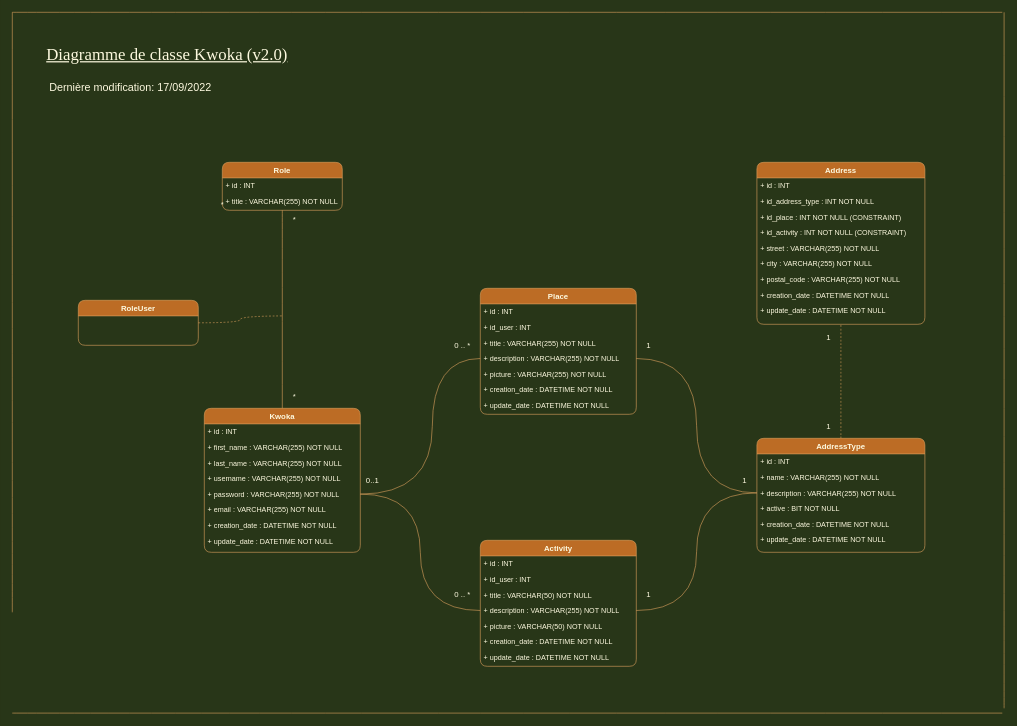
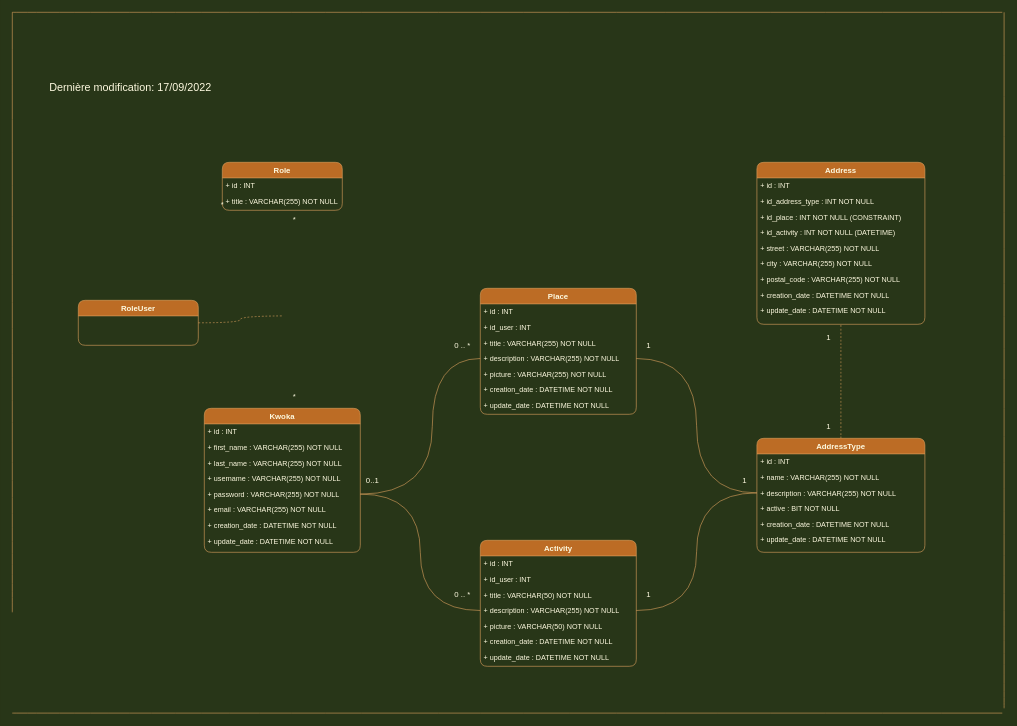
  <mxCell id="0" />
  <mxCell id="1" parent="0" />
  <mxCell id="2" style="edgeStyle=orthogonalEdgeStyle;curved=1;rounded=1;orthogonalLoop=1;jettySize=auto;html=1;entryX=0;entryY=0.5;entryDx=0;entryDy=0;fontColor=#FEFAE0;endArrow=none;endFill=0;strokeColor=#DDA15E;fillColor=#BC6C25;exitX=1;exitY=0.5;exitDx=0;exitDy=0;" edge="1" parent="1" source="8" target="23"><mxGeometry relative="1" as="geometry"><Array as="points"><mxPoint x="720" y="823" /><mxPoint x="720" y="597" /></Array></mxGeometry></mxCell>
  <mxCell id="3" value="Kwoka" style="swimlane;fontStyle=1;align=center;verticalAlign=top;childLayout=stackLayout;horizontal=1;startSize=26;horizontalStack=0;resizeParent=1;resizeLast=0;collapsible=1;marginBottom=0;shadow=0;strokeWidth=1;fillColor=#BC6C25;strokeColor=#DDA15E;fontColor=#FEFAE0;fontSize=13;rounded=1;labelBackgroundColor=none;" parent="1" vertex="1"><mxGeometry x="340" y="680" width="260" height="240" as="geometry"><mxRectangle x="150" y="120" width="160" height="26" as="alternateBounds" /></mxGeometry></mxCell>
  <mxCell id="4" value="+ id : INT" style="text;align=left;verticalAlign=top;spacingLeft=4;spacingRight=4;overflow=hidden;rotatable=0;points=[[0,0.5],[1,0.5]];portConstraint=eastwest;fontColor=#FEFAE0;rounded=1;" parent="3" vertex="1"><mxGeometry y="26" width="260" height="26" as="geometry" /></mxCell>
  <mxCell id="5" value="+ first_name : VARCHAR(255) NOT NULL" style="text;align=left;verticalAlign=top;spacingLeft=4;spacingRight=4;overflow=hidden;rotatable=0;points=[[0,0.5],[1,0.5]];portConstraint=eastwest;shadow=0;html=0;fontColor=#FEFAE0;rounded=1;" parent="3" vertex="1"><mxGeometry y="52" width="260" height="26" as="geometry" /></mxCell>
  <mxCell id="6" value="+ last_name : VARCHAR(255) NOT NULL" style="text;align=left;verticalAlign=top;spacingLeft=4;spacingRight=4;overflow=hidden;rotatable=0;points=[[0,0.5],[1,0.5]];portConstraint=eastwest;shadow=0;html=0;fontColor=#FEFAE0;rounded=1;" parent="3" vertex="1"><mxGeometry y="78" width="260" height="26" as="geometry" /></mxCell>
  <mxCell id="7" value="+ username : VARCHAR(255) NOT NULL" style="text;align=left;verticalAlign=top;spacingLeft=4;spacingRight=4;overflow=hidden;rotatable=0;points=[[0,0.5],[1,0.5]];portConstraint=eastwest;shadow=0;html=0;fontColor=#FEFAE0;rounded=1;" parent="3" vertex="1"><mxGeometry y="104" width="260" height="26" as="geometry" /></mxCell>
  <mxCell id="8" value="+ password : VARCHAR(255) NOT NULL" style="text;align=left;verticalAlign=top;spacingLeft=4;spacingRight=4;overflow=hidden;rotatable=0;points=[[0,0.5],[1,0.5]];portConstraint=eastwest;shadow=0;html=0;fontColor=#FEFAE0;rounded=1;" parent="3" vertex="1"><mxGeometry y="130" width="260" height="26" as="geometry" /></mxCell>
  <mxCell id="9" value="+ email : VARCHAR(255) NOT NULL" style="text;align=left;verticalAlign=top;spacingLeft=4;spacingRight=4;overflow=hidden;rotatable=0;points=[[0,0.5],[1,0.5]];portConstraint=eastwest;shadow=0;html=0;fontColor=#FEFAE0;rounded=1;" parent="3" vertex="1"><mxGeometry y="156" width="260" height="26" as="geometry" /></mxCell>
  <mxCell id="10" value="+ creation_date : DATETIME NOT NULL" style="text;align=left;verticalAlign=top;spacingLeft=4;spacingRight=4;overflow=hidden;rotatable=0;points=[[0,0.5],[1,0.5]];portConstraint=eastwest;shadow=0;html=0;fontColor=#FEFAE0;rounded=1;" parent="3" vertex="1"><mxGeometry y="182" width="260" height="26" as="geometry" /></mxCell>
  <mxCell id="11" value="+ update_date : DATETIME NOT NULL" style="text;align=left;verticalAlign=top;spacingLeft=4;spacingRight=4;overflow=hidden;rotatable=0;points=[[0,0.5],[1,0.5]];portConstraint=eastwest;shadow=0;html=0;fontColor=#FEFAE0;rounded=1;" parent="3" vertex="1"><mxGeometry y="208" width="260" height="22" as="geometry" /></mxCell>
- <mxCell id="12" style="edgeStyle=orthogonalEdgeStyle;curved=1;rounded=1;orthogonalLoop=1;jettySize=auto;html=1;entryX=0.5;entryY=0;entryDx=0;entryDy=0;fontColor=#FEFAE0;strokeColor=#DDA15E;fillColor=#BC6C25;endArrow=none;endFill=0;" edge="1" parent="1" source="13" target="3"><mxGeometry relative="1" as="geometry" /></mxCell>
  <mxCell id="13" value="Role" style="swimlane;fontStyle=1;childLayout=stackLayout;horizontal=1;startSize=26;horizontalStack=0;resizeParent=1;resizeParentMax=0;resizeLast=0;collapsible=1;marginBottom=0;fillColor=#BC6C25;strokeColor=#DDA15E;fontColor=#FEFAE0;fontSize=13;rounded=1;" parent="1" vertex="1"><mxGeometry x="370" y="270" width="200" height="80" as="geometry" /></mxCell>
  <mxCell id="14" value="+ id : INT" style="text;align=left;verticalAlign=top;spacingLeft=4;spacingRight=4;overflow=hidden;rotatable=0;points=[[0,0.5],[1,0.5]];portConstraint=eastwest;fontColor=#FEFAE0;rounded=1;" parent="13" vertex="1"><mxGeometry y="26" width="200" height="26" as="geometry" /></mxCell>
  <mxCell id="15" value="+ title : VARCHAR(255) NOT NULL" style="text;align=left;verticalAlign=top;spacingLeft=4;spacingRight=4;overflow=hidden;rotatable=0;points=[[0,0.5],[1,0.5]];portConstraint=eastwest;fontColor=#FEFAE0;rounded=1;" parent="13" vertex="1"><mxGeometry y="52" width="200" height="28" as="geometry" /></mxCell>
  <mxCell id="16" style="edgeStyle=orthogonalEdgeStyle;curved=1;rounded=1;orthogonalLoop=1;jettySize=auto;html=1;fontColor=#FEFAE0;endArrow=none;endFill=0;strokeColor=#DDA15E;fillColor=#BC6C25;dashed=1;" edge="1" parent="1" source="17"><mxGeometry relative="1" as="geometry"><mxPoint x="470" y="526" as="targetPoint" /></mxGeometry></mxCell>
  <mxCell id="17" value="RoleUser" style="swimlane;fontStyle=1;childLayout=stackLayout;horizontal=1;startSize=26;horizontalStack=0;resizeParent=1;resizeParentMax=0;resizeLast=0;collapsible=1;marginBottom=0;fillColor=#BC6C25;strokeColor=#DDA15E;fontColor=#FEFAE0;fontSize=13;rounded=1;" parent="1" vertex="1"><mxGeometry x="130" y="500" width="200" height="75" as="geometry" /></mxCell>
  <mxCell id="18" value="*" style="text;html=1;align=center;verticalAlign=middle;resizable=0;points=[];autosize=1;strokeColor=none;fontSize=13;fontColor=#FEFAE0;rounded=1;" parent="1" vertex="1"><mxGeometry x="360" y="330" width="20" height="20" as="geometry" /></mxCell>
  <mxCell id="19" value="Place" style="swimlane;fontStyle=1;align=center;verticalAlign=top;childLayout=stackLayout;horizontal=1;startSize=26;horizontalStack=0;resizeParent=1;resizeLast=0;collapsible=1;marginBottom=0;shadow=0;strokeWidth=1;fillColor=#BC6C25;strokeColor=#DDA15E;fontColor=#FEFAE0;fontSize=13;rounded=1;" parent="1" vertex="1"><mxGeometry x="800" y="480" width="260" height="210" as="geometry"><mxRectangle x="150" y="120" width="160" height="26" as="alternateBounds" /></mxGeometry></mxCell>
  <mxCell id="20" value="+ id : INT" style="text;align=left;verticalAlign=top;spacingLeft=4;spacingRight=4;overflow=hidden;rotatable=0;points=[[0,0.5],[1,0.5]];portConstraint=eastwest;fontColor=#FEFAE0;rounded=1;" parent="19" vertex="1"><mxGeometry y="26" width="260" height="26" as="geometry" /></mxCell>
  <mxCell id="21" value="+ id_user : INT" style="text;align=left;verticalAlign=top;spacingLeft=4;spacingRight=4;overflow=hidden;rotatable=0;points=[[0,0.5],[1,0.5]];portConstraint=eastwest;shadow=0;html=0;fontColor=#FEFAE0;rounded=1;" parent="19" vertex="1"><mxGeometry y="52" width="260" height="26" as="geometry" /></mxCell>
  <mxCell id="22" value="+ title : VARCHAR(255) NOT NULL" style="text;align=left;verticalAlign=top;spacingLeft=4;spacingRight=4;overflow=hidden;rotatable=0;points=[[0,0.5],[1,0.5]];portConstraint=eastwest;shadow=0;html=0;fontColor=#FEFAE0;rounded=1;" parent="19" vertex="1"><mxGeometry y="78" width="260" height="26" as="geometry" /></mxCell>
  <mxCell id="23" value="+ description : VARCHAR(255) NOT NULL" style="text;align=left;verticalAlign=top;spacingLeft=4;spacingRight=4;overflow=hidden;rotatable=0;points=[[0,0.5],[1,0.5]];portConstraint=eastwest;shadow=0;html=0;fontColor=#FEFAE0;rounded=1;" parent="19" vertex="1"><mxGeometry y="104" width="260" height="26" as="geometry" /></mxCell>
  <mxCell id="24" value="+ picture : VARCHAR(255) NOT NULL" style="text;align=left;verticalAlign=top;spacingLeft=4;spacingRight=4;overflow=hidden;rotatable=0;points=[[0,0.5],[1,0.5]];portConstraint=eastwest;shadow=0;html=0;fontColor=#FEFAE0;rounded=1;" parent="19" vertex="1"><mxGeometry y="130" width="260" height="26" as="geometry" /></mxCell>
  <mxCell id="25" value="+ creation_date : DATETIME NOT NULL" style="text;align=left;verticalAlign=top;spacingLeft=4;spacingRight=4;overflow=hidden;rotatable=0;points=[[0,0.5],[1,0.5]];portConstraint=eastwest;shadow=0;html=0;fontColor=#FEFAE0;rounded=1;" parent="19" vertex="1"><mxGeometry y="156" width="260" height="26" as="geometry" /></mxCell>
  <mxCell id="26" value="+ update_date : DATETIME NOT NULL" style="text;align=left;verticalAlign=top;spacingLeft=4;spacingRight=4;overflow=hidden;rotatable=0;points=[[0,0.5],[1,0.5]];portConstraint=eastwest;shadow=0;html=0;fontColor=#FEFAE0;rounded=1;" parent="19" vertex="1"><mxGeometry y="182" width="260" height="28" as="geometry" /></mxCell>
  <mxCell id="27" value="0 .. *" style="text;html=1;align=center;verticalAlign=middle;resizable=0;points=[];autosize=1;strokeColor=none;fontSize=13;fontColor=#FEFAE0;rounded=1;" parent="1" vertex="1"><mxGeometry x="750" y="565" width="40" height="20" as="geometry" /></mxCell>
- <mxCell id="28" value="&lt;div style=&quot;font-size: 28px&quot;&gt;Diagramme de classe Kwoka (v2.0)&lt;/div&gt;" style="text;html=1;align=left;verticalAlign=middle;resizable=0;points=[];autosize=1;strokeColor=none;fontSize=28;fontStyle=4;fontColor=#FEFAE0;rounded=1;fontFamily=Verdana;" parent="1" vertex="1"><mxGeometry x="75" y="70" width="520" height="40" as="geometry" /></mxCell>
  <mxCell id="29" value="" style="endArrow=none;html=1;fontSize=28;strokeColor=#DDA15E;fontColor=#FEFAE0;labelBackgroundColor=#283618;curved=1;" parent="1" edge="1"><mxGeometry width="50" height="50" relative="1" as="geometry"><mxPoint as="sourcePoint" x="20" y="20" /><mxPoint x="1670" as="targetPoint" y="20" /></mxGeometry></mxCell>
  <mxCell id="30" value="" style="endArrow=none;html=1;fontSize=28;strokeColor=#DDA15E;fontColor=#FEFAE0;labelBackgroundColor=#283618;curved=1;" parent="1" edge="1"><mxGeometry width="50" height="50" relative="1" as="geometry"><mxPoint y="1188" as="sourcePoint" x="20" /><mxPoint x="1670" y="1188" as="targetPoint" /></mxGeometry></mxCell>
  <mxCell id="31" value="" style="endArrow=none;html=1;fontSize=28;strokeColor=#DDA15E;fontColor=#FEFAE0;labelBackgroundColor=#283618;curved=1;" parent="1" edge="1"><mxGeometry width="50" height="50" relative="1" as="geometry"><mxPoint y="1020" as="sourcePoint" x="20" /><mxPoint as="targetPoint" x="20" y="20" /></mxGeometry></mxCell>
  <mxCell id="32" style="edgeStyle=orthogonalEdgeStyle;curved=1;rounded=1;orthogonalLoop=1;jettySize=auto;html=1;entryX=1;entryY=0.5;entryDx=0;entryDy=0;fontColor=#FEFAE0;endArrow=none;endFill=0;strokeColor=#DDA15E;fillColor=#BC6C25;exitX=0;exitY=0.5;exitDx=0;exitDy=0;" edge="1" parent="1" source="38" target="8"><mxGeometry relative="1" as="geometry" /></mxCell>
  <mxCell id="33" style="edgeStyle=orthogonalEdgeStyle;curved=1;rounded=1;orthogonalLoop=1;jettySize=auto;html=1;entryX=0;entryY=0.5;entryDx=0;entryDy=0;fontColor=#FEFAE0;endArrow=none;endFill=0;strokeColor=#DDA15E;fillColor=#BC6C25;exitX=1;exitY=0.5;exitDx=0;exitDy=0;" edge="1" parent="1" source="38" target="49"><mxGeometry relative="1" as="geometry" /></mxCell>
  <mxCell id="34" value="Activity" style="swimlane;fontStyle=1;align=center;verticalAlign=top;childLayout=stackLayout;horizontal=1;startSize=26;horizontalStack=0;resizeParent=1;resizeLast=0;collapsible=1;marginBottom=0;shadow=0;strokeWidth=1;fillColor=#BC6C25;strokeColor=#DDA15E;fontColor=#FEFAE0;fontSize=13;rounded=1;" vertex="1" parent="1"><mxGeometry x="800" y="900" width="260" height="210" as="geometry"><mxRectangle x="150" y="120" width="160" height="26" as="alternateBounds" /></mxGeometry></mxCell>
  <mxCell id="35" value="+ id : INT" style="text;align=left;verticalAlign=top;spacingLeft=4;spacingRight=4;overflow=hidden;rotatable=0;points=[[0,0.5],[1,0.5]];portConstraint=eastwest;fontColor=#FEFAE0;rounded=1;" vertex="1" parent="34"><mxGeometry y="26" width="260" height="26" as="geometry" /></mxCell>
  <mxCell id="36" value="+ id_user : INT" style="text;align=left;verticalAlign=top;spacingLeft=4;spacingRight=4;overflow=hidden;rotatable=0;points=[[0,0.5],[1,0.5]];portConstraint=eastwest;shadow=0;html=0;fontColor=#FEFAE0;rounded=1;" vertex="1" parent="34"><mxGeometry y="52" width="260" height="26" as="geometry" /></mxCell>
  <mxCell id="37" value="+ title : VARCHAR(50) NOT NULL" style="text;align=left;verticalAlign=top;spacingLeft=4;spacingRight=4;overflow=hidden;rotatable=0;points=[[0,0.5],[1,0.5]];portConstraint=eastwest;shadow=0;html=0;fontColor=#FEFAE0;rounded=1;" vertex="1" parent="34"><mxGeometry y="78" width="260" height="26" as="geometry" /></mxCell>
  <mxCell id="38" value="+ description : VARCHAR(255) NOT NULL" style="text;align=left;verticalAlign=top;spacingLeft=4;spacingRight=4;overflow=hidden;rotatable=0;points=[[0,0.5],[1,0.5]];portConstraint=eastwest;shadow=0;html=0;fontColor=#FEFAE0;rounded=1;" vertex="1" parent="34"><mxGeometry y="104" width="260" height="26" as="geometry" /></mxCell>
  <mxCell id="39" value="+ picture : VARCHAR(50) NOT NULL" style="text;align=left;verticalAlign=top;spacingLeft=4;spacingRight=4;overflow=hidden;rotatable=0;points=[[0,0.5],[1,0.5]];portConstraint=eastwest;shadow=0;html=0;fontColor=#FEFAE0;rounded=1;" vertex="1" parent="34"><mxGeometry y="130" width="260" height="26" as="geometry" /></mxCell>
  <mxCell id="40" value="+ creation_date : DATETIME NOT NULL" style="text;align=left;verticalAlign=top;spacingLeft=4;spacingRight=4;overflow=hidden;rotatable=0;points=[[0,0.5],[1,0.5]];portConstraint=eastwest;shadow=0;html=0;fontColor=#FEFAE0;rounded=1;" vertex="1" parent="34"><mxGeometry y="156" width="260" height="26" as="geometry" /></mxCell>
  <mxCell id="41" value="+ update_date : DATETIME NOT NULL" style="text;align=left;verticalAlign=top;spacingLeft=4;spacingRight=4;overflow=hidden;rotatable=0;points=[[0,0.5],[1,0.5]];portConstraint=eastwest;shadow=0;html=0;fontColor=#FEFAE0;rounded=1;" vertex="1" parent="34"><mxGeometry y="182" width="260" height="28" as="geometry" /></mxCell>
  <mxCell id="42" value="0 .. *" style="text;html=1;align=center;verticalAlign=middle;resizable=0;points=[];autosize=1;strokeColor=none;fontSize=13;fontColor=#FEFAE0;rounded=1;" vertex="1" parent="1"><mxGeometry x="750" y="980" width="40" height="20" as="geometry" /></mxCell>
  <mxCell id="43" value="" style="endArrow=none;html=1;fontSize=28;strokeColor=#DDA15E;fontColor=#FEFAE0;labelBackgroundColor=#283618;curved=1;" edge="1" parent="1"><mxGeometry width="50" height="50" relative="1" as="geometry"><mxPoint x="1673" y="1180" as="sourcePoint" /><mxPoint x="1673" as="targetPoint" y="20" /></mxGeometry></mxCell>
  <mxCell id="44" value="Dernière modification: 17/09/2022" style="text;html=1;align=left;verticalAlign=middle;resizable=0;points=[];autosize=1;strokeColor=none;fontSize=18;fontStyle=0;fontColor=#FEFAE0;rounded=1;" vertex="1" parent="1"><mxGeometry x="80" y="130" width="290" height="30" as="geometry" /></mxCell>
  <mxCell id="45" style="edgeStyle=orthogonalEdgeStyle;curved=1;rounded=1;orthogonalLoop=1;jettySize=auto;html=1;entryX=0.5;entryY=1;entryDx=0;entryDy=0;fontColor=#FEFAE0;endArrow=none;endFill=0;strokeColor=#DDA15E;fillColor=#BC6C25;dashed=1;" edge="1" parent="1" source="46" target="54"><mxGeometry relative="1" as="geometry" /></mxCell>
  <mxCell id="46" value="AddressType" style="swimlane;fontStyle=1;align=center;verticalAlign=top;childLayout=stackLayout;horizontal=1;startSize=26;horizontalStack=0;resizeParent=1;resizeLast=0;collapsible=1;marginBottom=0;shadow=0;strokeWidth=1;fillColor=#BC6C25;strokeColor=#DDA15E;fontColor=#FEFAE0;fontSize=13;rounded=1;" vertex="1" parent="1"><mxGeometry x="1261" y="730" width="280" height="190" as="geometry"><mxRectangle x="150" y="120" width="160" height="26" as="alternateBounds" /></mxGeometry></mxCell>
  <mxCell id="47" value="+ id : INT" style="text;align=left;verticalAlign=top;spacingLeft=4;spacingRight=4;overflow=hidden;rotatable=0;points=[[0,0.5],[1,0.5]];portConstraint=eastwest;fontColor=#FEFAE0;rounded=1;" vertex="1" parent="46"><mxGeometry y="26" width="280" height="26" as="geometry" /></mxCell>
  <mxCell id="48" value="+ name : VARCHAR(255) NOT NULL" style="text;align=left;verticalAlign=top;spacingLeft=4;spacingRight=4;overflow=hidden;rotatable=0;points=[[0,0.5],[1,0.5]];portConstraint=eastwest;shadow=0;html=0;fontColor=#FEFAE0;rounded=1;" vertex="1" parent="46"><mxGeometry y="52" width="280" height="26" as="geometry" /></mxCell>
  <mxCell id="49" value="+ description : VARCHAR(255) NOT NULL" style="text;align=left;verticalAlign=top;spacingLeft=4;spacingRight=4;overflow=hidden;rotatable=0;points=[[0,0.5],[1,0.5]];portConstraint=eastwest;shadow=0;html=0;fontColor=#FEFAE0;rounded=1;" vertex="1" parent="46"><mxGeometry y="78" width="280" height="26" as="geometry" /></mxCell>
  <mxCell id="50" value="+ active : BIT NOT NULL" style="text;align=left;verticalAlign=top;spacingLeft=4;spacingRight=4;overflow=hidden;rotatable=0;points=[[0,0.5],[1,0.5]];portConstraint=eastwest;shadow=0;html=0;fontColor=#FEFAE0;rounded=1;" vertex="1" parent="46"><mxGeometry y="104" width="280" height="26" as="geometry" /></mxCell>
  <mxCell id="51" value="+ creation_date : DATETIME NOT NULL" style="text;align=left;verticalAlign=top;spacingLeft=4;spacingRight=4;overflow=hidden;rotatable=0;points=[[0,0.5],[1,0.5]];portConstraint=eastwest;shadow=0;html=0;fontColor=#FEFAE0;rounded=1;" vertex="1" parent="46"><mxGeometry y="130" width="280" height="26" as="geometry" /></mxCell>
  <mxCell id="52" value="+ update_date : DATETIME NOT NULL" style="text;align=left;verticalAlign=top;spacingLeft=4;spacingRight=4;overflow=hidden;rotatable=0;points=[[0,0.5],[1,0.5]];portConstraint=eastwest;shadow=0;html=0;fontColor=#FEFAE0;rounded=1;" vertex="1" parent="46"><mxGeometry y="156" width="280" height="26" as="geometry" /></mxCell>
  <mxCell id="53" style="edgeStyle=orthogonalEdgeStyle;curved=1;rounded=1;orthogonalLoop=1;jettySize=auto;html=1;entryX=0;entryY=0.5;entryDx=0;entryDy=0;fontColor=#FEFAE0;endArrow=none;endFill=0;strokeColor=#DDA15E;fillColor=#BC6C25;" edge="1" parent="1" source="23" target="49"><mxGeometry relative="1" as="geometry" /></mxCell>
  <mxCell id="54" value="Address" style="swimlane;fontStyle=1;align=center;verticalAlign=top;childLayout=stackLayout;horizontal=1;startSize=26;horizontalStack=0;resizeParent=1;resizeLast=0;collapsible=1;marginBottom=0;shadow=0;strokeWidth=1;fillColor=#BC6C25;strokeColor=#DDA15E;fontColor=#FEFAE0;fontSize=13;rounded=1;" vertex="1" parent="1"><mxGeometry x="1261" y="270" width="280" height="270" as="geometry"><mxRectangle x="150" y="120" width="160" height="26" as="alternateBounds" /></mxGeometry></mxCell>
  <mxCell id="55" value="+ id : INT" style="text;align=left;verticalAlign=top;spacingLeft=4;spacingRight=4;overflow=hidden;rotatable=0;points=[[0,0.5],[1,0.5]];portConstraint=eastwest;fontColor=#FEFAE0;rounded=1;" vertex="1" parent="54"><mxGeometry y="26" width="280" height="26" as="geometry" /></mxCell>
  <mxCell id="56" value="+ id_address_type : INT NOT NULL" style="text;align=left;verticalAlign=top;spacingLeft=4;spacingRight=4;overflow=hidden;rotatable=0;points=[[0,0.5],[1,0.5]];portConstraint=eastwest;shadow=0;html=0;fontColor=#FEFAE0;rounded=1;" vertex="1" parent="54"><mxGeometry y="52" width="280" height="26" as="geometry" /></mxCell>
  <mxCell id="57" value="+ id_place : INT NOT NULL (CONSTRAINT)" style="text;align=left;verticalAlign=top;spacingLeft=4;spacingRight=4;overflow=hidden;rotatable=0;points=[[0,0.5],[1,0.5]];portConstraint=eastwest;shadow=0;html=0;fontColor=#FEFAE0;rounded=1;" vertex="1" parent="54"><mxGeometry y="78" width="280" height="26" as="geometry" /></mxCell>
- <mxCell id="58" value="+ id_activity : INT NOT NULL (CONSTRAINT)" style="text;align=left;verticalAlign=top;spacingLeft=4;spacingRight=4;overflow=hidden;rotatable=0;points=[[0,0.5],[1,0.5]];portConstraint=eastwest;shadow=0;html=0;fontColor=#FEFAE0;rounded=1;" vertex="1" parent="54"><mxGeometry y="104" width="280" height="26" as="geometry" /></mxCell>
+ <mxCell id="58" value="+ id_activity : INT NOT NULL (DATETIME)" style="text;align=left;verticalAlign=top;spacingLeft=4;spacingRight=4;overflow=hidden;rotatable=0;points=[[0,0.5],[1,0.5]];portConstraint=eastwest;shadow=0;html=0;fontColor=#FEFAE0;rounded=1;" vertex="1" parent="54"><mxGeometry y="104" width="280" height="26" as="geometry" /></mxCell>
  <mxCell id="59" value="+ street : VARCHAR(255) NOT NULL" style="text;align=left;verticalAlign=top;spacingLeft=4;spacingRight=4;overflow=hidden;rotatable=0;points=[[0,0.5],[1,0.5]];portConstraint=eastwest;shadow=0;html=0;fontColor=#FEFAE0;rounded=1;" vertex="1" parent="54"><mxGeometry y="130" width="280" height="26" as="geometry" /></mxCell>
  <mxCell id="60" value="+ city : VARCHAR(255) NOT NULL" style="text;align=left;verticalAlign=top;spacingLeft=4;spacingRight=4;overflow=hidden;rotatable=0;points=[[0,0.5],[1,0.5]];portConstraint=eastwest;shadow=0;html=0;fontColor=#FEFAE0;rounded=1;" vertex="1" parent="54"><mxGeometry y="156" width="280" height="26" as="geometry" /></mxCell>
  <mxCell id="61" value="+ postal_code : VARCHAR(255) NOT NULL" style="text;align=left;verticalAlign=top;spacingLeft=4;spacingRight=4;overflow=hidden;rotatable=0;points=[[0,0.5],[1,0.5]];portConstraint=eastwest;shadow=0;html=0;fontColor=#FEFAE0;rounded=1;" vertex="1" parent="54"><mxGeometry y="182" width="280" height="26" as="geometry" /></mxCell>
  <mxCell id="62" value="+ creation_date : DATETIME NOT NULL" style="text;align=left;verticalAlign=top;spacingLeft=4;spacingRight=4;overflow=hidden;rotatable=0;points=[[0,0.5],[1,0.5]];portConstraint=eastwest;shadow=0;html=0;fontColor=#FEFAE0;rounded=1;" vertex="1" parent="54"><mxGeometry y="208" width="280" height="26" as="geometry" /></mxCell>
  <mxCell id="63" value="+ update_date : DATETIME NOT NULL" style="text;align=left;verticalAlign=top;spacingLeft=4;spacingRight=4;overflow=hidden;rotatable=0;points=[[0,0.5],[1,0.5]];portConstraint=eastwest;shadow=0;html=0;fontColor=#FEFAE0;rounded=1;" vertex="1" parent="54"><mxGeometry y="234" width="280" height="36" as="geometry" /></mxCell>
  <mxCell id="64" value="0..1" style="text;html=1;align=center;verticalAlign=middle;resizable=0;points=[];autosize=1;strokeColor=none;fontSize=13;fontColor=#FEFAE0;rounded=1;" vertex="1" parent="1"><mxGeometry x="600" y="790" width="40" height="20" as="geometry" /></mxCell>
  <mxCell id="65" value="1" style="text;html=1;align=center;verticalAlign=middle;resizable=0;points=[];autosize=1;strokeColor=none;fontSize=13;fontColor=#FEFAE0;rounded=1;" vertex="1" parent="1"><mxGeometry x="1070" y="565" width="20" height="20" as="geometry" /></mxCell>
  <mxCell id="66" value="1" style="text;html=1;align=center;verticalAlign=middle;resizable=0;points=[];autosize=1;strokeColor=none;fontSize=13;fontColor=#FEFAE0;rounded=1;arcSize=50;" vertex="1" parent="1"><mxGeometry x="1070" y="980" width="20" height="20" as="geometry" /></mxCell>
  <mxCell id="67" value="*" style="text;html=1;align=center;verticalAlign=middle;resizable=0;points=[];autosize=1;strokeColor=none;fontSize=13;fontColor=#FEFAE0;rounded=1;" vertex="1" parent="1"><mxGeometry x="480" y="650" width="20" height="20" as="geometry" /></mxCell>
  <mxCell id="68" value="*" style="text;html=1;align=center;verticalAlign=middle;resizable=0;points=[];autosize=1;strokeColor=none;fontSize=13;fontColor=#FEFAE0;rounded=1;" vertex="1" parent="1"><mxGeometry x="480" y="355" width="20" height="20" as="geometry" /></mxCell>
  <mxCell id="69" value="1" style="text;html=1;align=center;verticalAlign=middle;resizable=0;points=[];autosize=1;strokeColor=none;fontSize=13;fontColor=#FEFAE0;rounded=1;" vertex="1" parent="1"><mxGeometry x="1230" y="790" width="20" height="20" as="geometry" /></mxCell>
  <mxCell id="70" value="1" style="text;html=1;align=center;verticalAlign=middle;resizable=0;points=[];autosize=1;strokeColor=none;fontSize=13;fontColor=#FEFAE0;rounded=1;" vertex="1" parent="1"><mxGeometry x="1370" y="700" width="20" height="20" as="geometry" /></mxCell>
  <mxCell id="71" value="1" style="text;html=1;align=center;verticalAlign=middle;resizable=0;points=[];autosize=1;strokeColor=none;fontSize=13;fontColor=#FEFAE0;rounded=1;" vertex="1" parent="1"><mxGeometry x="1370" y="552" width="20" height="20" as="geometry" /></mxCell>
